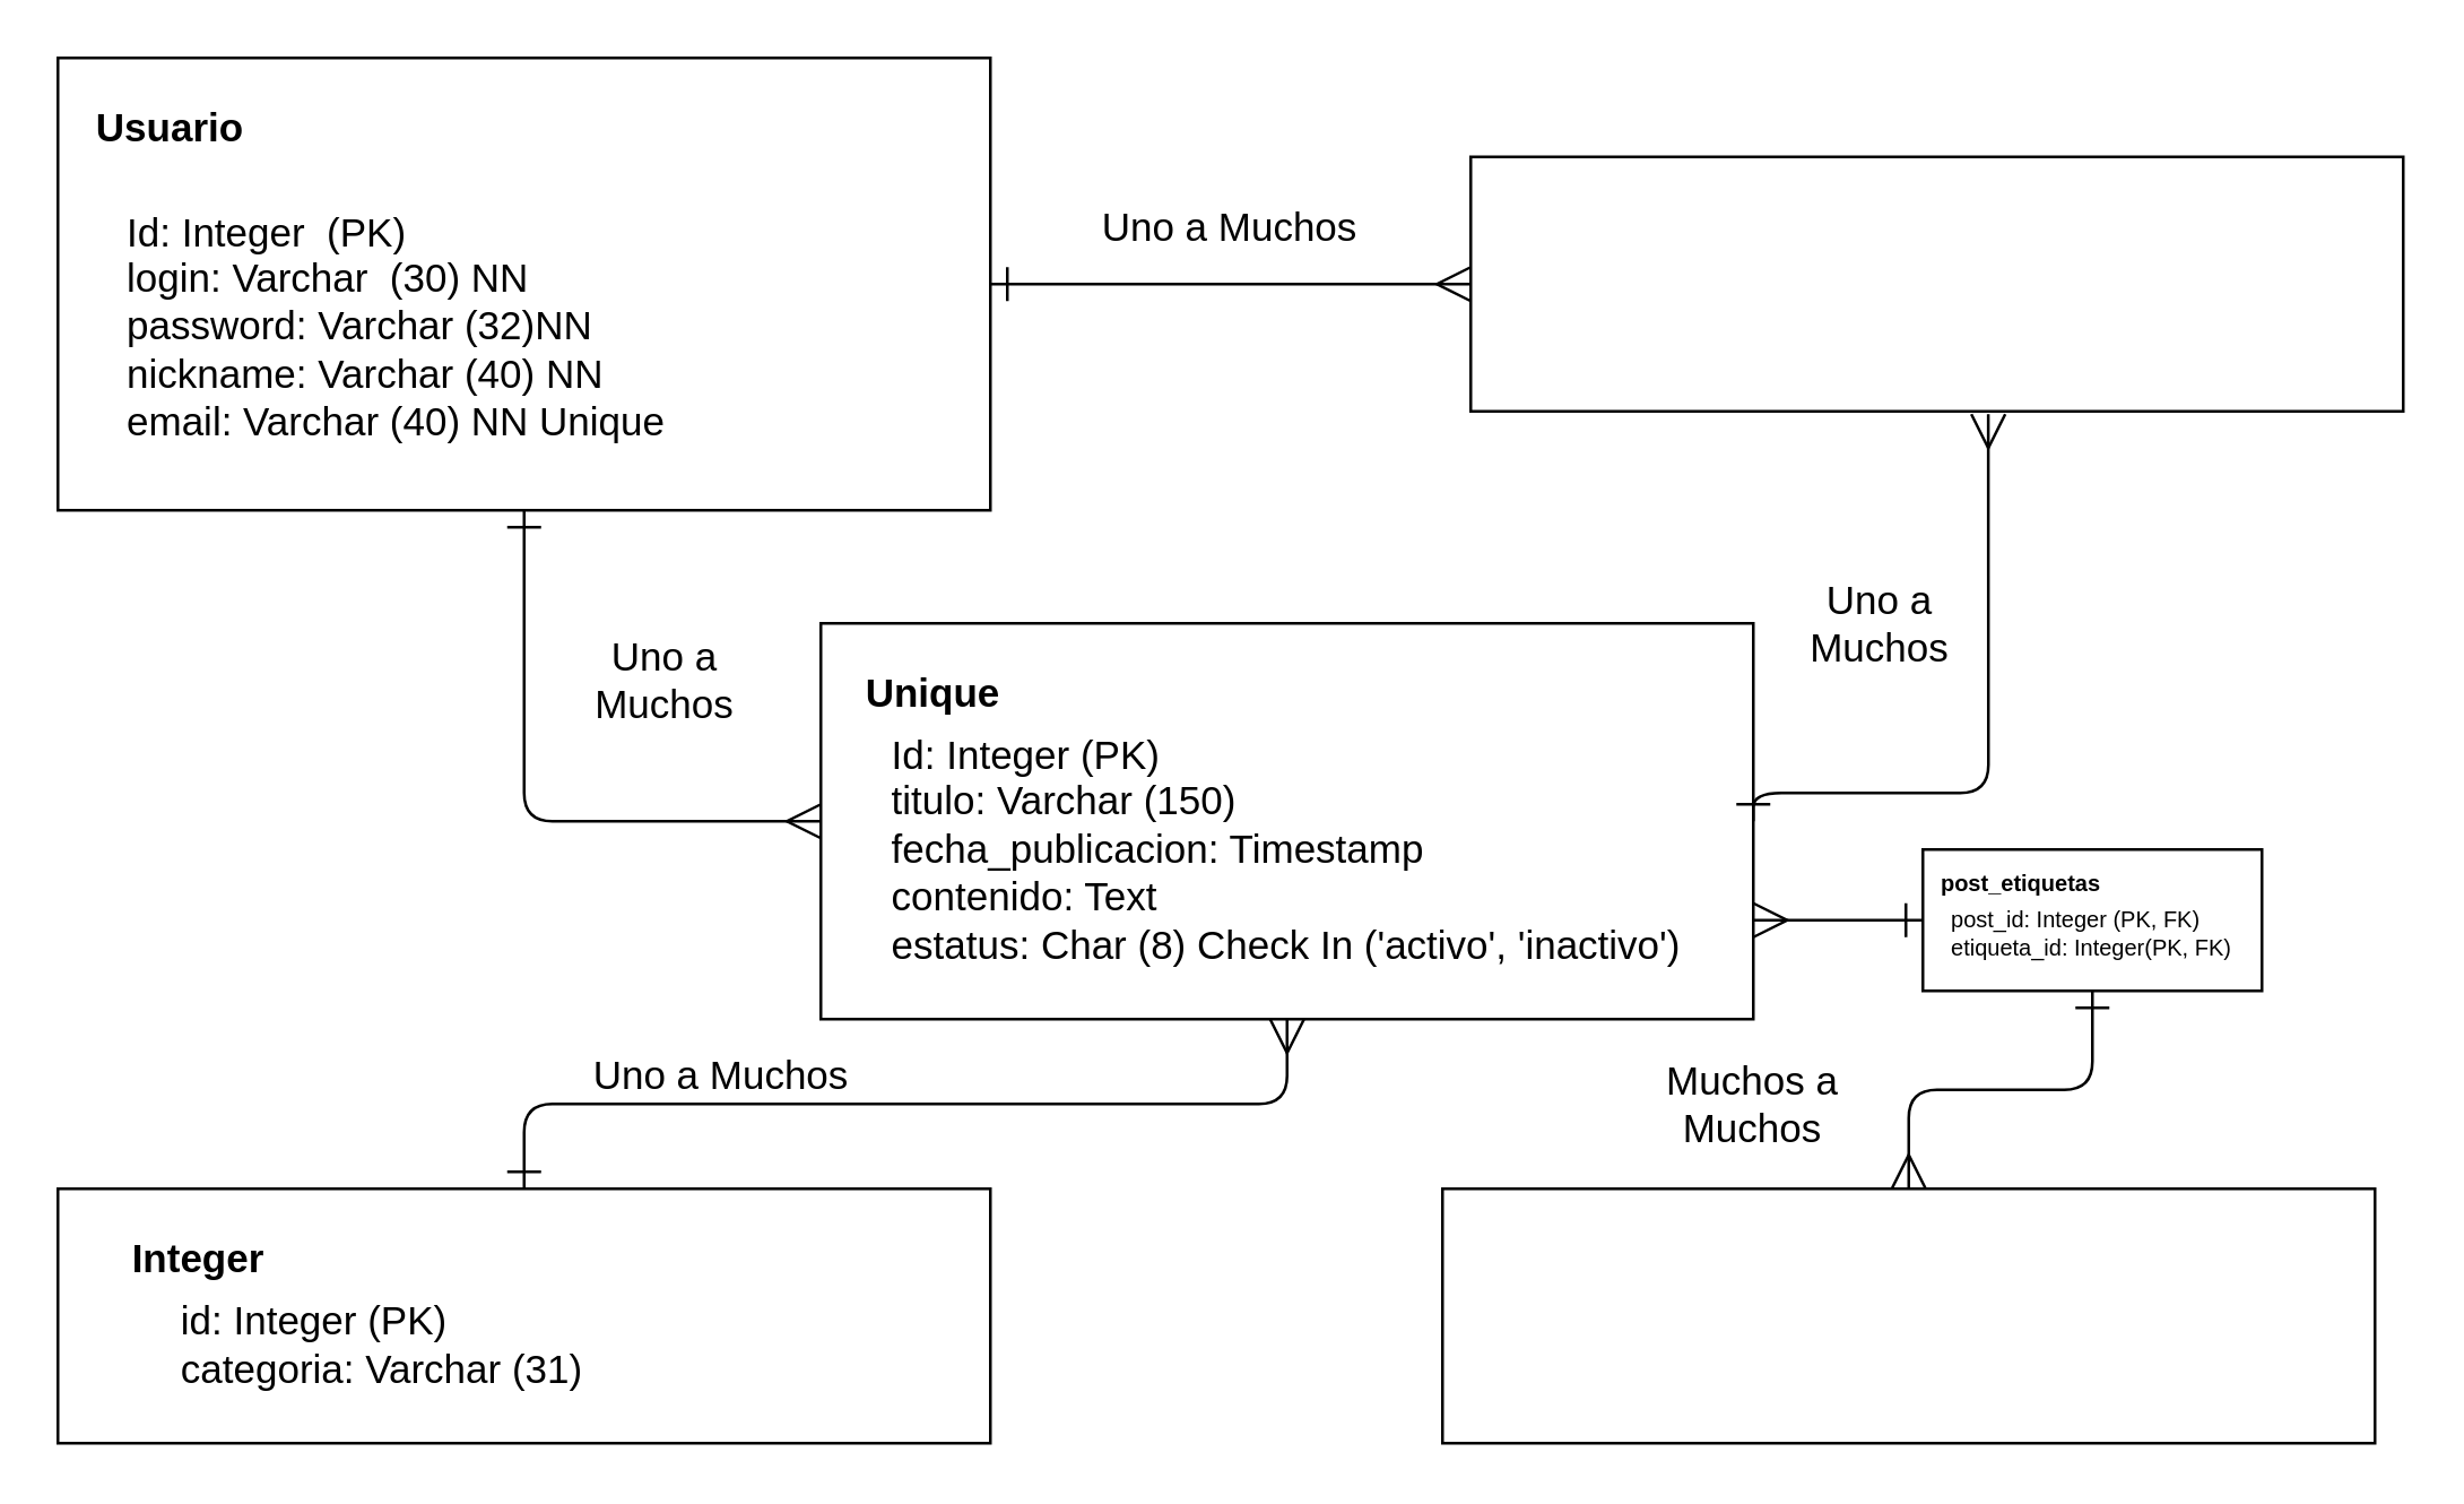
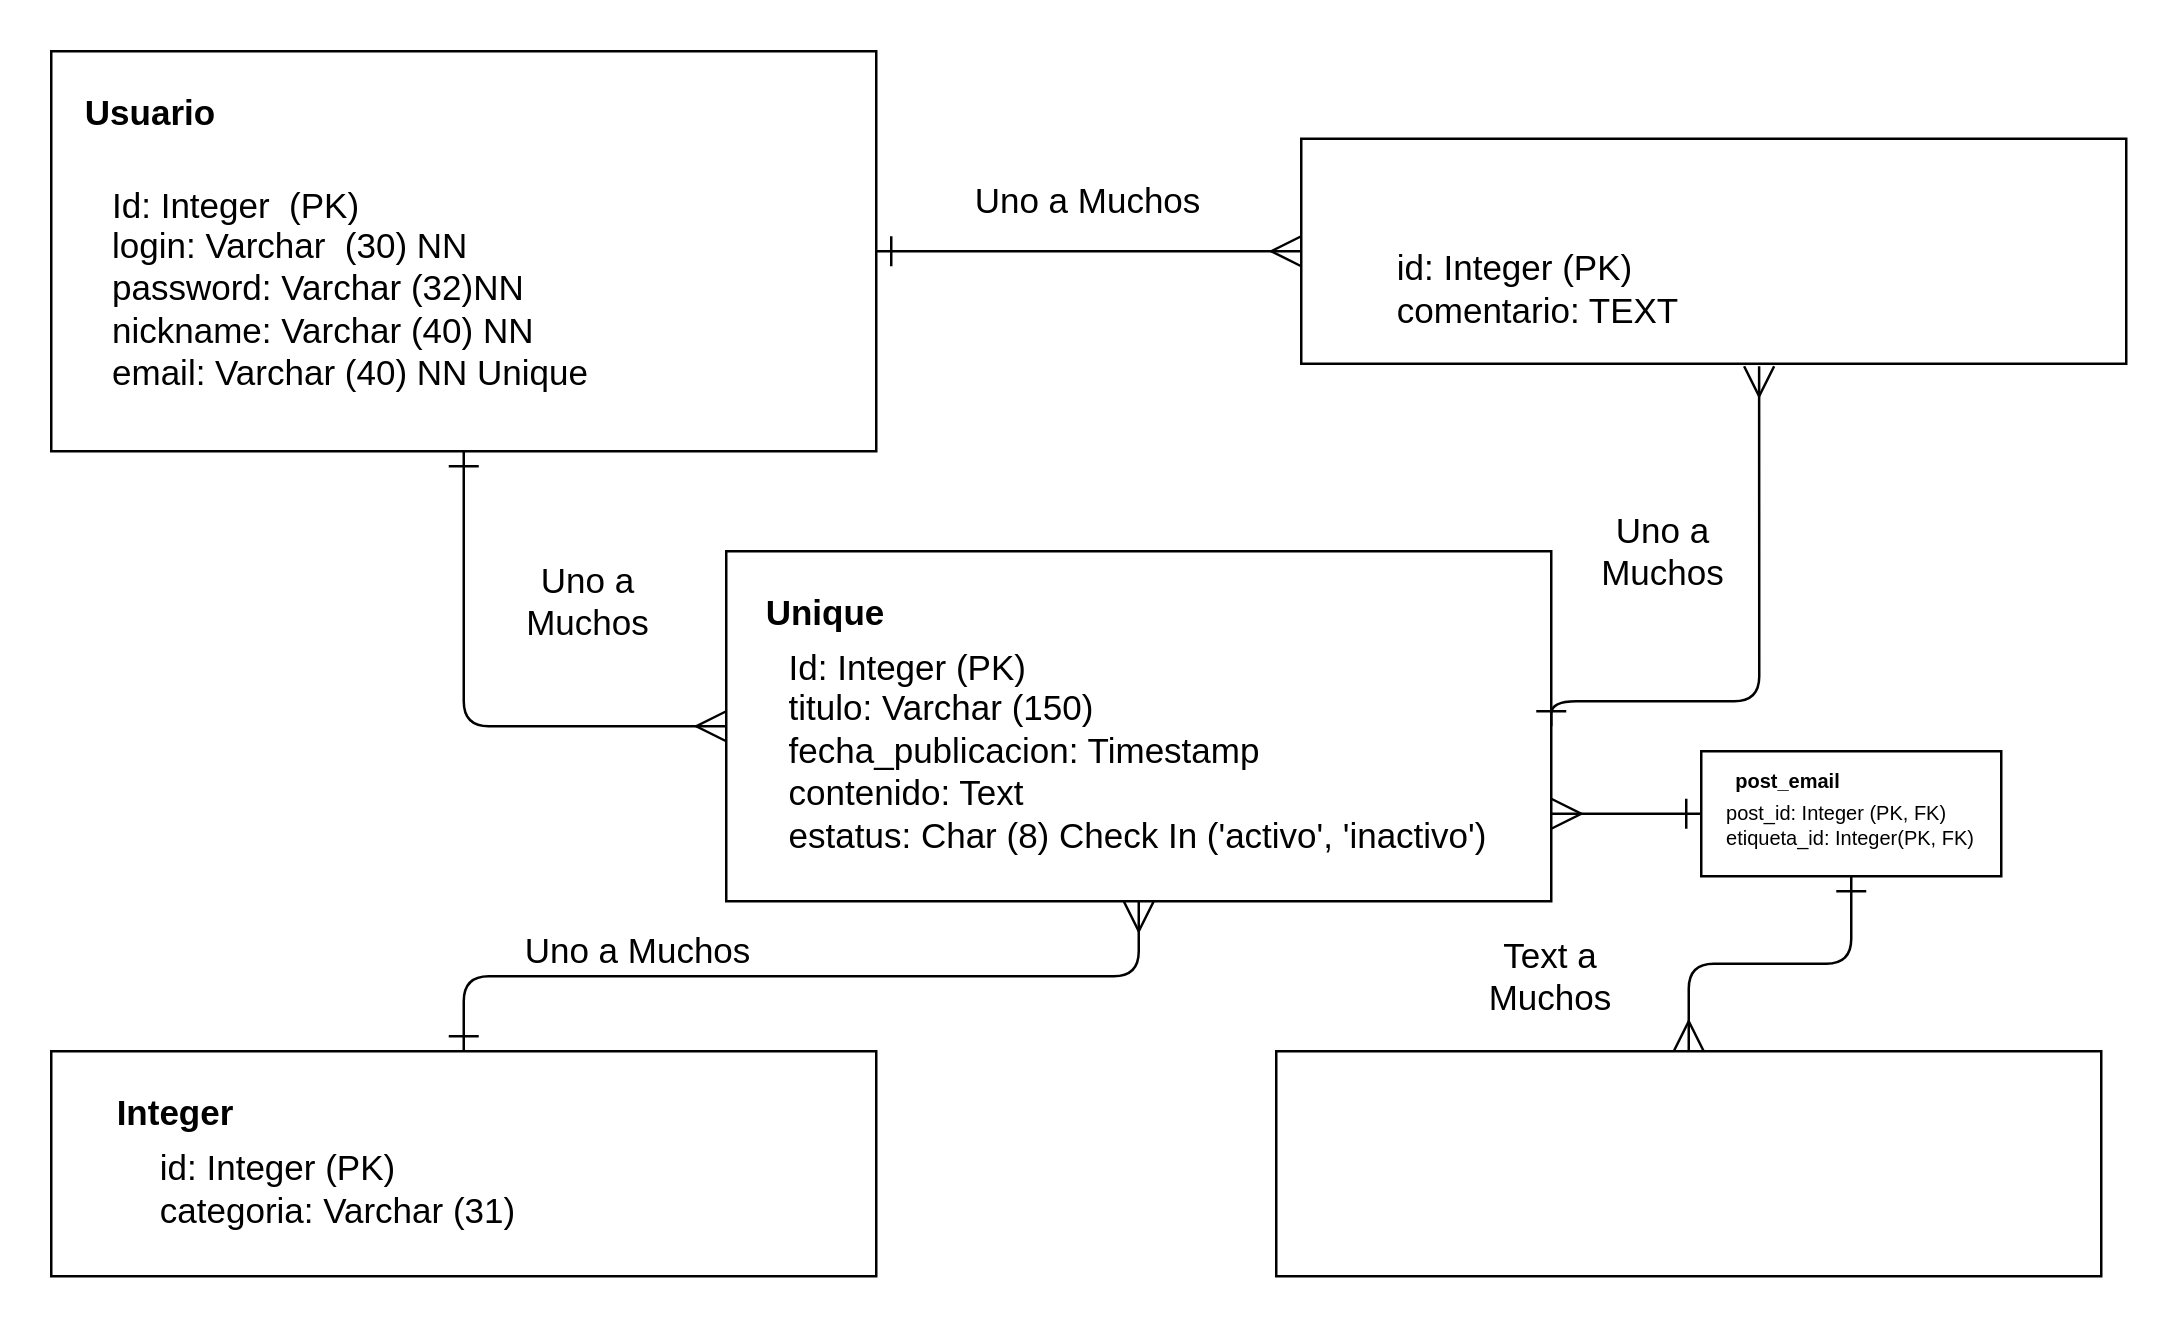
  <mxCell id="0" />
  <mxCell id="1" parent="0" />
  <mxCell id="2" value="" style="group" vertex="1" connectable="0" parent="1"><mxGeometry x="290" y="220" width="330" height="140" as="geometry" /></mxCell>
  <mxCell id="3" value="" style="rounded=0;whiteSpace=wrap;html=1;fontSize=14;" vertex="1" parent="2"><mxGeometry width="330" height="140" as="geometry" /></mxCell>
  <mxCell id="4" value="&lt;b&gt;Unique&lt;/b&gt;" style="text;html=1;strokeColor=none;fillColor=none;align=center;verticalAlign=middle;whiteSpace=wrap;rounded=0;fontSize=14;" vertex="1" parent="2"><mxGeometry x="10" y="10" width="60" height="30" as="geometry" /></mxCell>
  <mxCell id="5" value="&lt;div style=&quot;text-align: justify;&quot;&gt;&lt;span style=&quot;background-color: initial;&quot;&gt;Id: Integer (PK)&lt;/span&gt;&lt;/div&gt;&lt;div style=&quot;text-align: justify;&quot;&gt;&lt;span style=&quot;background-color: initial;&quot;&gt;titulo: Varchar (150)&lt;/span&gt;&lt;/div&gt;&lt;div style=&quot;text-align: justify;&quot;&gt;&lt;span style=&quot;background-color: initial;&quot;&gt;fecha_publicacion: Timestamp&lt;/span&gt;&lt;/div&gt;&lt;div style=&quot;text-align: justify;&quot;&gt;&lt;span style=&quot;background-color: initial;&quot;&gt;contenido: Text&lt;/span&gt;&lt;/div&gt;&lt;div style=&quot;text-align: justify;&quot;&gt;&lt;span style=&quot;background-color: initial;&quot;&gt;estatus: Char (8) Check In ('activo', 'inactivo')&lt;/span&gt;&lt;/div&gt;" style="text;html=1;strokeColor=none;fillColor=none;align=center;verticalAlign=middle;whiteSpace=wrap;rounded=0;fontSize=14;" vertex="1" parent="2"><mxGeometry x="10" y="40" width="310" height="80" as="geometry" /></mxCell>
  <mxCell id="6" value="" style="group" vertex="1" connectable="0" parent="1"><mxGeometry x="20" y="20" width="330" height="160" as="geometry" /></mxCell>
  <mxCell id="7" value="" style="rounded=0;whiteSpace=wrap;html=1;" vertex="1" parent="6"><mxGeometry width="330" height="160" as="geometry" /></mxCell>
  <mxCell id="8" value="&lt;b&gt;&lt;font style=&quot;font-size: 14px;&quot;&gt;Usuario&lt;/font&gt;&lt;/b&gt;" style="text;html=1;strokeColor=none;fillColor=none;align=center;verticalAlign=middle;whiteSpace=wrap;rounded=0;" vertex="1" parent="6"><mxGeometry x="10" y="10" width="60" height="30" as="geometry" /></mxCell>
  <mxCell id="9" value="&lt;div style=&quot;text-align: justify;&quot;&gt;&lt;span style=&quot;background-color: initial;&quot;&gt;Id: Integer&amp;nbsp; (PK)&lt;/span&gt;&lt;/div&gt;&lt;div style=&quot;text-align: justify;&quot;&gt;&lt;span style=&quot;background-color: initial;&quot;&gt;login: Varchar&amp;nbsp; (30) NN&lt;/span&gt;&lt;/div&gt;&lt;div style=&quot;text-align: justify;&quot;&gt;&lt;span style=&quot;background-color: initial;&quot;&gt;password: Varchar (32)NN&lt;/span&gt;&lt;/div&gt;&lt;div style=&quot;text-align: justify;&quot;&gt;&lt;span style=&quot;background-color: initial;&quot;&gt;nickname: Varchar (40) NN&lt;/span&gt;&lt;/div&gt;&lt;div style=&quot;text-align: justify;&quot;&gt;&lt;span style=&quot;background-color: initial;&quot;&gt;email: Varchar (40) NN Unique&lt;/span&gt;&lt;/div&gt;" style="text;html=1;strokeColor=none;fillColor=none;align=center;verticalAlign=middle;whiteSpace=wrap;rounded=0;fontSize=14;" vertex="1" parent="6"><mxGeometry x="10" y="40" width="220" height="110" as="geometry" /></mxCell>
  <mxCell id="10" value="" style="group" vertex="1" connectable="0" parent="1"><mxGeometry x="520" y="55" width="330" height="90" as="geometry" /></mxCell>
  <mxCell id="11" value="" style="rounded=0;whiteSpace=wrap;html=1;fontSize=14;" vertex="1" parent="10"><mxGeometry width="330" height="90" as="geometry" /></mxCell>
+ <mxCell id="12" value="&lt;div style=&quot;text-align: justify;&quot;&gt;&lt;span style=&quot;background-color: initial;&quot;&gt;id: Integer (PK)&amp;nbsp;&lt;/span&gt;&lt;/div&gt;&lt;div style=&quot;text-align: justify;&quot;&gt;&lt;span style=&quot;background-color: initial;&quot;&gt;comentario: TEXT&lt;/span&gt;&lt;/div&gt;" style="text;html=1;strokeColor=none;fillColor=none;align=center;verticalAlign=middle;whiteSpace=wrap;rounded=0;fontSize=14;" vertex="1" parent="10"><mxGeometry x="20" y="40" width="150" height="40" as="geometry" /></mxCell>
  <mxCell id="13" value="" style="group" vertex="1" connectable="0" parent="1"><mxGeometry x="20" y="420" width="330" height="90" as="geometry" /></mxCell>
  <mxCell id="14" value="" style="rounded=0;whiteSpace=wrap;html=1;fontSize=14;" vertex="1" parent="13"><mxGeometry width="330" height="90" as="geometry" /></mxCell>
  <mxCell id="15" value="&lt;b&gt;Integer&lt;/b&gt;" style="text;html=1;strokeColor=none;fillColor=none;align=center;verticalAlign=middle;whiteSpace=wrap;rounded=0;fontSize=14;" vertex="1" parent="13"><mxGeometry x="20" y="10" width="60" height="30" as="geometry" /></mxCell>
  <mxCell id="16" value="&lt;div style=&quot;text-align: justify;&quot;&gt;&lt;span style=&quot;background-color: initial;&quot;&gt;id: Integer (PK)&lt;/span&gt;&lt;/div&gt;&lt;div style=&quot;text-align: justify;&quot;&gt;&lt;span style=&quot;background-color: initial;&quot;&gt;categoria: Varchar (31)&lt;/span&gt;&lt;/div&gt;" style="text;html=1;strokeColor=none;fillColor=none;align=center;verticalAlign=middle;whiteSpace=wrap;rounded=0;fontSize=14;" vertex="1" parent="13"><mxGeometry x="30" y="40" width="170" height="30" as="geometry" /></mxCell>
  <mxCell id="17" value="" style="group" vertex="1" connectable="0" parent="1"><mxGeometry x="510" y="420" width="330" height="90" as="geometry" /></mxCell>
  <mxCell id="18" value="" style="rounded=0;whiteSpace=wrap;html=1;fontSize=14;" vertex="1" parent="17"><mxGeometry width="330" height="90" as="geometry" /></mxCell>
  <mxCell id="19" style="edgeStyle=orthogonalEdgeStyle;html=1;exitX=1;exitY=0.5;exitDx=0;exitDy=0;entryX=0;entryY=0.5;entryDx=0;entryDy=0;fontSize=14;endArrow=ERmany;endFill=0;startArrow=ERone;startFill=0;strokeWidth=1;endSize=10;startSize=10;" edge="1" parent="1" source="7" target="11"><mxGeometry relative="1" as="geometry" /></mxCell>
  <mxCell id="20" style="edgeStyle=orthogonalEdgeStyle;html=1;exitX=1;exitY=0.5;exitDx=0;exitDy=0;entryX=0.555;entryY=1.011;entryDx=0;entryDy=0;entryPerimeter=0;strokeWidth=1;fontSize=14;startArrow=ERone;startFill=0;endArrow=ERmany;endFill=0;startSize=10;endSize=10;" edge="1" parent="1" source="3" target="11"><mxGeometry relative="1" as="geometry"><Array as="points"><mxPoint x="620" y="280" /><mxPoint x="703" y="280" /></Array></mxGeometry></mxCell>
  <mxCell id="21" style="edgeStyle=orthogonalEdgeStyle;html=1;exitX=0.5;exitY=1;exitDx=0;exitDy=0;entryX=0;entryY=0.5;entryDx=0;entryDy=0;strokeWidth=1;fontSize=14;startArrow=ERone;startFill=0;endArrow=ERmany;endFill=0;startSize=10;endSize=10;" edge="1" parent="1" source="7" target="3"><mxGeometry relative="1" as="geometry" /></mxCell>
  <mxCell id="22" style="edgeStyle=orthogonalEdgeStyle;html=1;exitX=0.5;exitY=0;exitDx=0;exitDy=0;entryX=0.5;entryY=1;entryDx=0;entryDy=0;strokeWidth=1;fontSize=14;startArrow=ERone;startFill=0;endArrow=ERmany;endFill=0;startSize=10;endSize=10;" edge="1" parent="1" source="14" target="3"><mxGeometry relative="1" as="geometry" /></mxCell>
  <mxCell id="23" value="Uno a Muchos" style="text;html=1;strokeColor=none;fillColor=none;align=center;verticalAlign=middle;whiteSpace=wrap;rounded=0;fontSize=14;" vertex="1" parent="1"><mxGeometry x="385" y="65" width="100" height="30" as="geometry" /></mxCell>
  <mxCell id="24" value="Uno a Muchos" style="text;html=1;strokeColor=none;fillColor=none;align=center;verticalAlign=middle;whiteSpace=wrap;rounded=0;fontSize=14;" vertex="1" parent="1"><mxGeometry x="640" y="200" width="50" height="40" as="geometry" /></mxCell>
  <mxCell id="25" value="Uno a Muchos" style="text;html=1;strokeColor=none;fillColor=none;align=center;verticalAlign=middle;whiteSpace=wrap;rounded=0;fontSize=14;" vertex="1" parent="1"><mxGeometry x="210" y="220" width="50" height="40" as="geometry" /></mxCell>
  <mxCell id="26" value="Uno a Muchos" style="text;html=1;strokeColor=none;fillColor=none;align=center;verticalAlign=middle;whiteSpace=wrap;rounded=0;fontSize=14;" vertex="1" parent="1"><mxGeometry x="200" y="370" width="110" height="20" as="geometry" /></mxCell>
- <mxCell id="27" value="Muchos a Muchos" style="text;html=1;strokeColor=none;fillColor=none;align=center;verticalAlign=middle;whiteSpace=wrap;rounded=0;fontSize=14;" vertex="1" parent="1"><mxGeometry x="580" y="370" width="80" height="40" as="geometry" /></mxCell>
+ <mxCell id="27" value="Text a Muchos" style="text;html=1;strokeColor=none;fillColor=none;align=center;verticalAlign=middle;whiteSpace=wrap;rounded=0;fontSize=14;" vertex="1" parent="1"><mxGeometry x="580" y="370" width="80" height="40" as="geometry" /></mxCell>
  <mxCell id="28" value="" style="group" vertex="1" connectable="0" parent="1"><mxGeometry x="680" y="300" width="120" height="50" as="geometry" /></mxCell>
  <mxCell id="29" value="" style="rounded=0;whiteSpace=wrap;html=1;fontSize=14;" vertex="1" parent="28"><mxGeometry width="120" height="50" as="geometry" /></mxCell>
- <mxCell id="30" value="&lt;span style=&quot;font-size: 8px;&quot;&gt;&lt;b&gt;post_etiquetas&lt;/b&gt;&lt;/span&gt;" style="text;html=1;strokeColor=none;fillColor=none;align=center;verticalAlign=middle;whiteSpace=wrap;rounded=0;fontSize=14;" vertex="1" parent="28"><mxGeometry x="5" y="5" width="60" height="10" as="geometry" /></mxCell>
+ <mxCell id="30" value="&lt;span style=&quot;font-size: 8px;&quot;&gt;&lt;b&gt;post_email&lt;/b&gt;&lt;/span&gt;" style="text;html=1;strokeColor=none;fillColor=none;align=center;verticalAlign=middle;whiteSpace=wrap;rounded=0;fontSize=14;" vertex="1" parent="28"><mxGeometry x="5" y="5" width="60" height="10" as="geometry" /></mxCell>
  <mxCell id="31" value="&lt;div style=&quot;text-align: justify;&quot;&gt;&lt;span style=&quot;background-color: initial;&quot;&gt;post_id: Integer (PK, FK)&lt;/span&gt;&lt;/div&gt;&lt;div style=&quot;text-align: justify;&quot;&gt;&lt;span style=&quot;background-color: initial;&quot;&gt;etiqueta_id: Integer(PK, FK)&lt;/span&gt;&lt;/div&gt;" style="text;html=1;strokeColor=none;fillColor=none;align=center;verticalAlign=middle;whiteSpace=wrap;rounded=0;fontSize=8;" vertex="1" parent="28"><mxGeometry x="5" y="15" width="110" height="30" as="geometry" /></mxCell>
  <mxCell id="32" style="edgeStyle=orthogonalEdgeStyle;html=1;exitX=1;exitY=0.75;exitDx=0;exitDy=0;entryX=0;entryY=0.5;entryDx=0;entryDy=0;strokeWidth=1;fontSize=8;startArrow=ERmany;startFill=0;endArrow=ERone;endFill=0;startSize=10;endSize=10;" edge="1" parent="1" source="3" target="29"><mxGeometry relative="1" as="geometry" /></mxCell>
  <mxCell id="33" style="edgeStyle=orthogonalEdgeStyle;html=1;entryX=0.5;entryY=1;entryDx=0;entryDy=0;strokeWidth=1;fontSize=8;startArrow=ERmany;startFill=0;endArrow=ERone;endFill=0;startSize=10;endSize=10;" edge="1" parent="1" source="18" target="29"><mxGeometry relative="1" as="geometry" /></mxCell>
